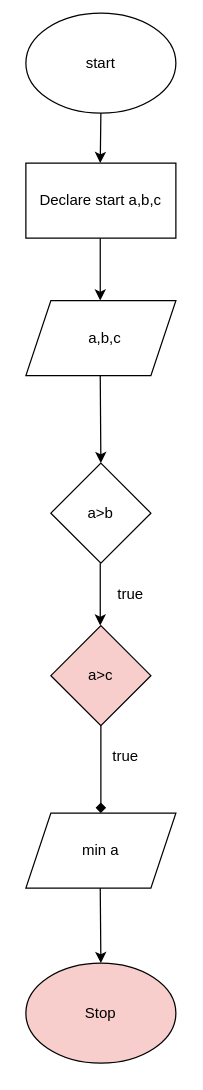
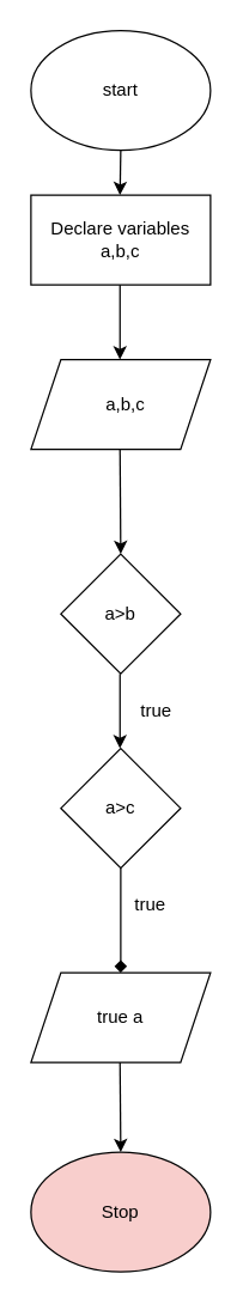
  <mxCell id="0" />
  <mxCell id="1" parent="0" />
- <mxCell id="2" value="start" style="ellipse;whiteSpace=wrap;html=1;" parent="1" vertex="1"><mxGeometry x="20" y="10" width="120" height="80" as="geometry" /></mxCell>
- <mxCell id="3" value="Declare start a,b,c" style="rounded=0;whiteSpace=wrap;html=1;" parent="1" vertex="1"><mxGeometry x="20" y="130" width="120" height="60" as="geometry" /></mxCell>
+ <mxCell id="2" value="start" style="ellipse;whiteSpace=wrap;html=1;" parent="1" vertex="1"><mxGeometry x="20" y="20" width="120" height="80" as="geometry" /></mxCell>
+ <mxCell id="3" value="Declare variables a,b,c" style="rounded=0;whiteSpace=wrap;html=1;" parent="1" vertex="1"><mxGeometry x="20" y="130" width="120" height="60" as="geometry" /></mxCell>
  <mxCell id="4" value="&amp;nbsp; a,b,c" style="shape=parallelogram;perimeter=parallelogramPerimeter;whiteSpace=wrap;html=1;fixedSize=1;" parent="1" vertex="1"><mxGeometry x="20" y="240" width="120" height="60" as="geometry" /></mxCell>
  <mxCell id="5" value="a&amp;gt;b" style="rhombus;whiteSpace=wrap;html=1;" parent="1" vertex="1"><mxGeometry x="40" y="370" width="80" height="80" as="geometry" /></mxCell>
- <mxCell id="6" value="a&amp;gt;c" style="rhombus;whiteSpace=wrap;html=1;fillColor=#f8cecc;" parent="1" vertex="1"><mxGeometry x="40" y="500" width="80" height="80" as="geometry" /></mxCell>
- <mxCell id="7" value="min a" style="shape=parallelogram;perimeter=parallelogramPerimeter;whiteSpace=wrap;html=1;fixedSize=1;" parent="1" vertex="1"><mxGeometry x="20" y="650" width="120" height="60" as="geometry" /></mxCell>
+ <mxCell id="6" value="a&amp;gt;c" style="rhombus;whiteSpace=wrap;html=1;" parent="1" vertex="1"><mxGeometry x="40" y="500" width="80" height="80" as="geometry" /></mxCell>
+ <mxCell id="7" value="true a" style="shape=parallelogram;perimeter=parallelogramPerimeter;whiteSpace=wrap;html=1;fixedSize=1;" parent="1" vertex="1"><mxGeometry x="20" y="650" width="120" height="60" as="geometry" /></mxCell>
  <mxCell id="8" value="Stop" style="ellipse;whiteSpace=wrap;html=1;fillColor=#f8cecc;" parent="1" vertex="1"><mxGeometry x="20" y="770" width="120" height="80" as="geometry" /></mxCell>
  <mxCell id="9" value="" style="endArrow=classic;html=1;rounded=0;exitX=0.5;exitY=1;exitDx=0;exitDy=0;" parent="1" source="2" edge="1"><mxGeometry width="50" height="50" relative="1" as="geometry"><mxPoint x="79.5" y="80" as="sourcePoint" /><mxPoint x="79.5" y="130" as="targetPoint" /></mxGeometry></mxCell>
  <mxCell id="10" value="" style="endArrow=classic;html=1;rounded=0;" parent="1" edge="1"><mxGeometry width="50" height="50" relative="1" as="geometry"><mxPoint x="79.5" y="190" as="sourcePoint" /><mxPoint x="79.5" y="240" as="targetPoint" /></mxGeometry></mxCell>
  <mxCell id="11" value="" style="endArrow=classic;html=1;rounded=0;entryX=0.5;entryY=0;entryDx=0;entryDy=0;" parent="1" target="5" edge="1"><mxGeometry width="50" height="50" relative="1" as="geometry"><mxPoint x="79.5" y="300" as="sourcePoint" /><mxPoint x="79.5" y="350" as="targetPoint" /></mxGeometry></mxCell>
  <mxCell id="12" value="" style="endArrow=classic;html=1;rounded=0;" parent="1" edge="1"><mxGeometry width="50" height="50" relative="1" as="geometry"><mxPoint x="79.5" y="450" as="sourcePoint" /><mxPoint x="79.5" y="500" as="targetPoint" /></mxGeometry></mxCell>
  <mxCell id="13" value="" style="endArrow=diamond;html=1;rounded=0;entryX=0.5;entryY=0;entryDx=0;entryDy=0;exitX=0.5;exitY=1;exitDx=0;exitDy=0;" parent="1" source="6" target="7" edge="1"><mxGeometry width="50" height="50" relative="1" as="geometry"><mxPoint x="80" y="600" as="sourcePoint" /><mxPoint x="130" y="550" as="targetPoint" /></mxGeometry></mxCell>
  <mxCell id="14" value="" style="endArrow=classic;html=1;rounded=0;entryX=0.5;entryY=0;entryDx=0;entryDy=0;" parent="1" target="8" edge="1"><mxGeometry width="50" height="50" relative="1" as="geometry"><mxPoint x="79.5" y="710" as="sourcePoint" /><mxPoint x="79.5" y="760" as="targetPoint" /></mxGeometry></mxCell>
  <mxCell id="15" value="true" style="text;html=1;strokeColor=none;fillColor=none;align=center;verticalAlign=middle;whiteSpace=wrap;rounded=0;" vertex="1" parent="1"><mxGeometry x="70" y="590" width="60" height="30" as="geometry" /></mxCell>
  <mxCell id="16" value="true" style="text;html=1;strokeColor=none;fillColor=none;align=center;verticalAlign=middle;whiteSpace=wrap;rounded=0;" vertex="1" parent="1"><mxGeometry x="74" y="460" width="60" height="30" as="geometry" /></mxCell>
